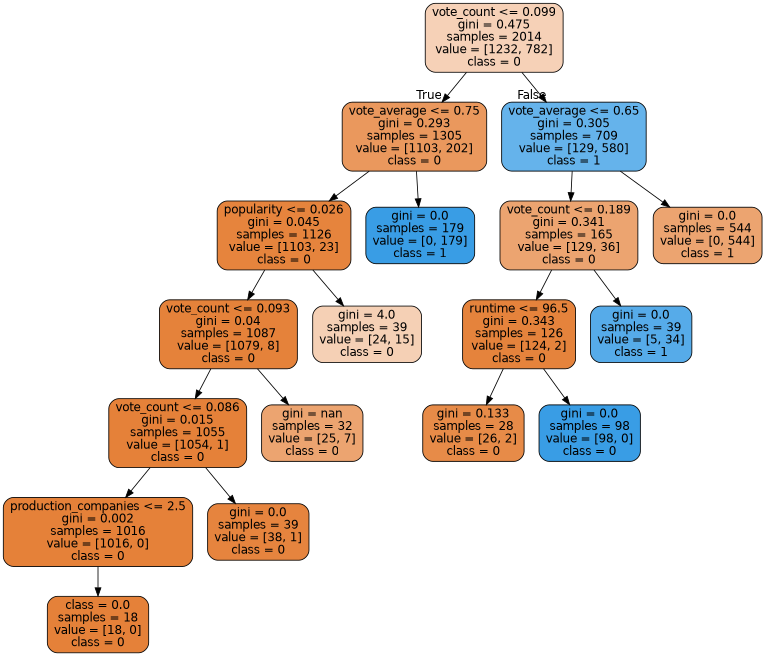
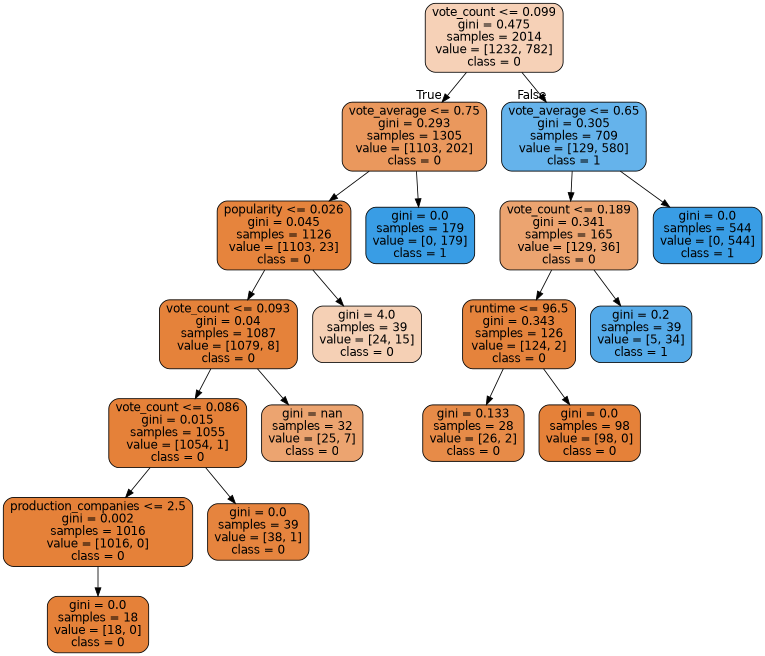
  digraph {
    node [color=black fillcolor="#e58139" fontname=helvetica shape=box style="filled, rounded"]
    edge [fontname=helvetica]
    n1 [fillcolor="#f6d1b7" label="vote_count <= 0.099\ngini = 0.475\nsamples = 2014\nvalue = [1232, 782]\nclass = 0"]
    n2 [fillcolor="#ea985d" label="vote_average <= 0.75\ngini = 0.293\nsamples = 1305\nvalue = [1103, 202]\nclass = 0"]
    n3 [fillcolor="#65b3eb" label="vote_average <= 0.65\ngini = 0.305\nsamples = 709\nvalue = [129, 580]\nclass = 1"]
    n4 [fillcolor="#e6843d" label="popularity <= 0.026\ngini = 0.045\nsamples = 1126\nvalue = [1103, 23]\nclass = 0"]
    n5 [fillcolor="#399de5" label="gini = 0.0\nsamples = 179\nvalue = [0, 179]\nclass = 1"]
    n6 [fillcolor="#eca470" label="vote_count <= 0.189\ngini = 0.341\nsamples = 165\nvalue = [129, 36]\nclass = 0"]
-   n7 [fillcolor="#eca470" label="gini = 0.0\nsamples = 544\nvalue = [0, 544]\nclass = 1"]
+   n7 [fillcolor="#399de5" label="gini = 0.0\nsamples = 544\nvalue = [0, 544]\nclass = 1"]
    n8 [fillcolor="#e5823a" label="vote_count <= 0.093\ngini = 0.04\nsamples = 1087\nvalue = [1079, 8]\nclass = 0"]
    n9 [fillcolor="#f5d0b5" label="gini = 4.0\nsamples = 39\nvalue = [24, 15]\nclass = 0"]
    n10 [label="vote_count <= 0.086\ngini = 0.015\nsamples = 1055\nvalue = [1054, 1]\nclass = 0"]
    n11 [fillcolor="#eca470" label="gini = nan\nsamples = 32\nvalue = [25, 7]\nclass = 0"]
    n12 [label="production_companies <= 2.5\ngini = 0.002\nsamples = 1016\nvalue = [1016, 0]\nclass = 0"]
    n13 [fillcolor="#e6843e" label="gini = 0.0\nsamples = 39\nvalue = [38, 1]\nclass = 0"]
-   n14 [label="class = 0.0\nsamples = 18\nvalue = [18, 0]\nclass = 0"]
+   n14 [label="gini = 0.0\nsamples = 18\nvalue = [18, 0]\nclass = 0"]
    n15 [fillcolor="#e5833c" label="runtime <= 96.5\ngini = 0.343\nsamples = 126\nvalue = [124, 2]\nclass = 0"]
-   n16 [fillcolor="#56abe9" label="gini = 0.0\nsamples = 39\nvalue = [5, 34]\nclass = 1"]
+   n16 [fillcolor="#56abe9" label="gini = 0.2\nsamples = 39\nvalue = [5, 34]\nclass = 1"]
    n17 [fillcolor="#e78b48" label="gini = 0.133\nsamples = 28\nvalue = [26, 2]\nclass = 0"]
-   n18 [fillcolor="#399de5" label="gini = 0.0\nsamples = 98\nvalue = [98, 0]\nclass = 0"]
+   n18 [label="gini = 0.0\nsamples = 98\nvalue = [98, 0]\nclass = 0"]
    n1 -> n2 [headlabel=True labelangle=45 labeldistance=2.5]
    n1 -> n3 [headlabel=False labelangle=-45 labeldistance=2.5]
    n2 -> n4
    n2 -> n5
    n3 -> n6
    n3 -> n7
    n4 -> n8
    n4 -> n9
    n6 -> n15
    n6 -> n16
    n8 -> n10
    n8 -> n11
    n10 -> n12
    n10 -> n13
    n12 -> n14
    n15 -> n17
    n15 -> n18
  }
